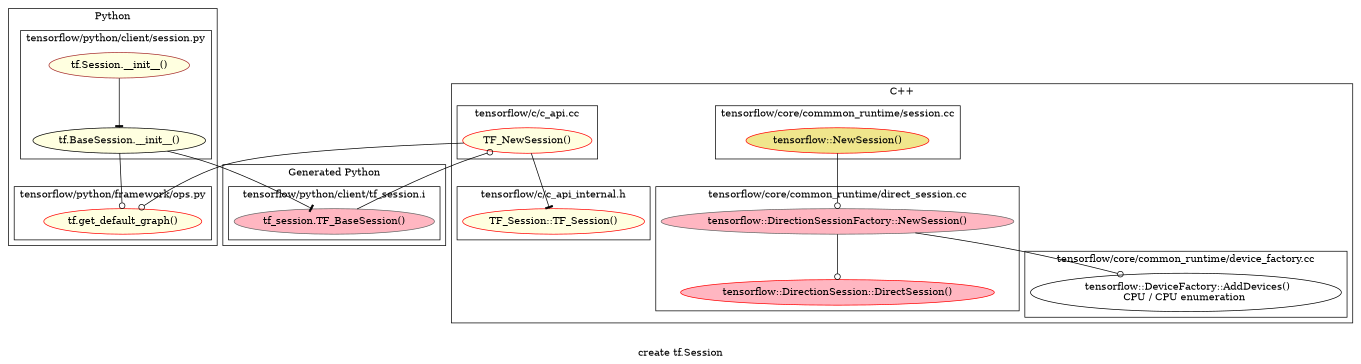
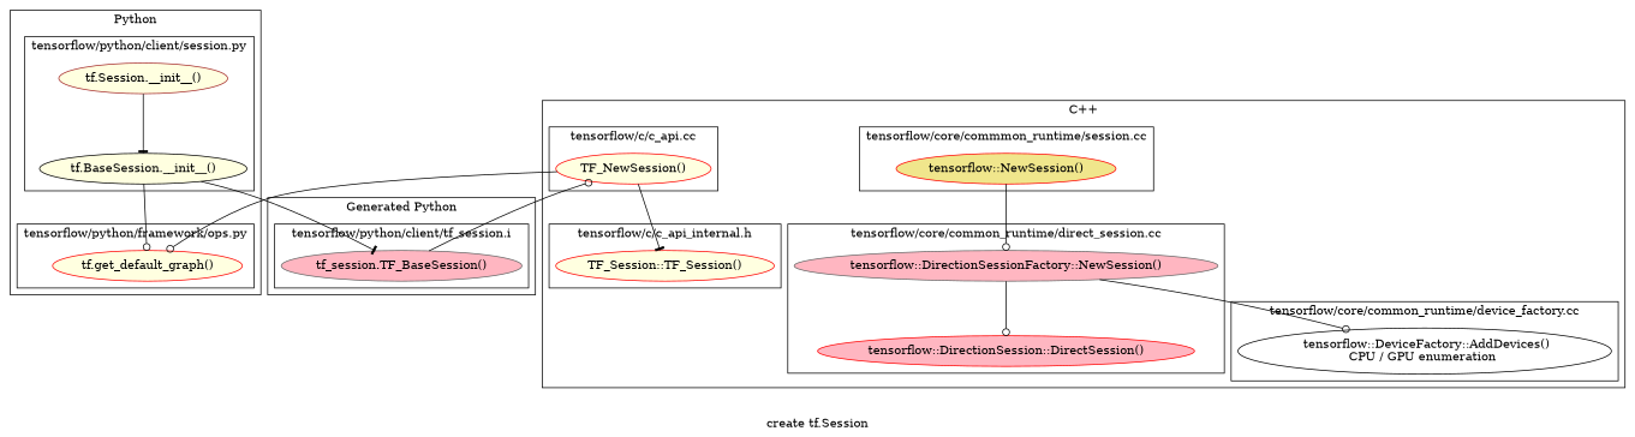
  digraph {
    label="create tf.Session"
    node [color=red fillcolor=lightyellow style=filled]
    edge [arrowhead=odot]
    n1 [color=brown label="tf.Session.__init__()"]
    n2 [color=black label="tf.BaseSession.__init__()"]
    n3 [label="tf.get_default_graph()"]
    n4 [label="TF_NewSession()"]
    n5 [fillcolor=khaki label="tensorflow::NewSession()"]
    n6 [color=gray40 fillcolor=lightpink label="tensorflow::DirectionSessionFactory::NewSession()"]
    n7 [fillcolor=lightpink label="tensorflow::DirectionSession::DirectSession()"]
-   n8 [label=< tensorflow::DeviceFactory::AddDevices()<br/>CPU / CPU enumeration > color="" fillcolor="" style=""]
+   n8 [label=< tensorflow::DeviceFactory::AddDevices()<br/>CPU / GPU enumeration > color="" fillcolor="" style=""]
    n9 [label="TF_Session::TF_Session()"]
    n10 [color=gray40 fillcolor=lightpink label="tf_session.TF_BaseSession()"]
    subgraph cluster_1 {
      label=Python
      subgraph cluster_2 {
        label="tensorflow/python/client/session.py"
        n1
        n2
      }
      subgraph cluster_3 {
        label="tensorflow/python/framework/ops.py"
        n3
      }
    }
    subgraph cluster_4 {
      label="C++"
      subgraph cluster_5 {
        label="tensorflow/c/c_api.cc"
        n4
      }
      subgraph cluster_6 {
        label="tensorflow/core/commmon_runtime/session.cc"
        n5
      }
      subgraph cluster_7 {
        label="tensorflow/core/common_runtime/direct_session.cc"
        n6
        n7
      }
      subgraph cluster_8 {
        label="tensorflow/core/common_runtime/device_factory.cc"
        n8
      }
      subgraph cluster_9 {
        label="tensorflow/c/c_api_internal.h"
        n9
      }
    }
    subgraph cluster_10 {
      label="Generated Python"
      subgraph cluster_11 {
        label="tensorflow/python/client/tf_session.i"
        n10
      }
    }
    n1 -> n2 [arrowhead=tee]
    n2 -> n3
    n2 -> n10 [arrowhead=tee]
    n4 -> n3
    n4 -> n9 [arrowhead=tee]
    n5 -> n6
    n6 -> n7
    n6 -> n8
    n10 -> n4
  }
